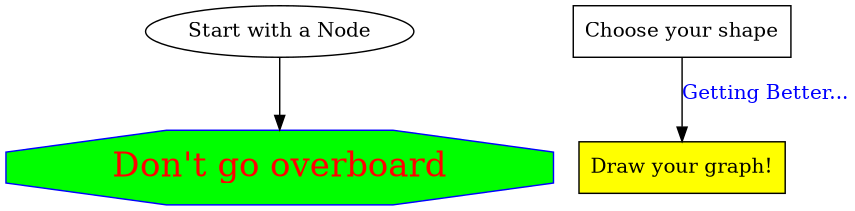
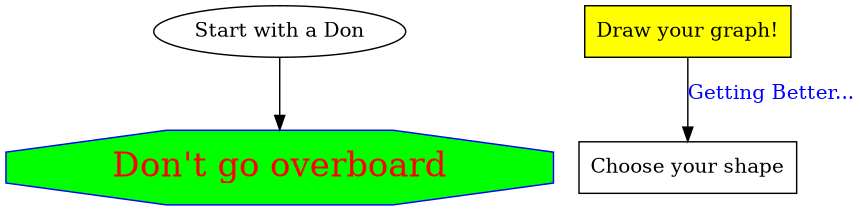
  digraph {
    node [shape=box]
-   n1 [label="Start with a Node" shape=""]
+   n1 [label="Start with a Don" shape=""]
    n2 [color=Blue fillcolor=green fontcolor=Red fontsize=24 label="Don't go overboard" shape=octagon style=filled]
    n3 [label="Choose your shape"]
    n4 [fillcolor=yellow label="Draw your graph!" style=filled]
    n1 -> n2
-   n3 -> n4 [fontcolor=blue label="Getting Better..."]
+   n4 -> n3 [fontcolor=blue label="Getting Better..."]
  }
